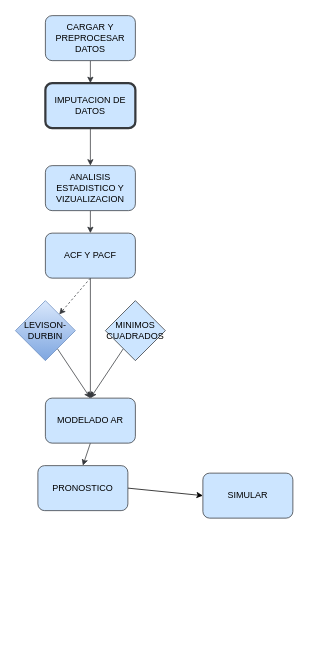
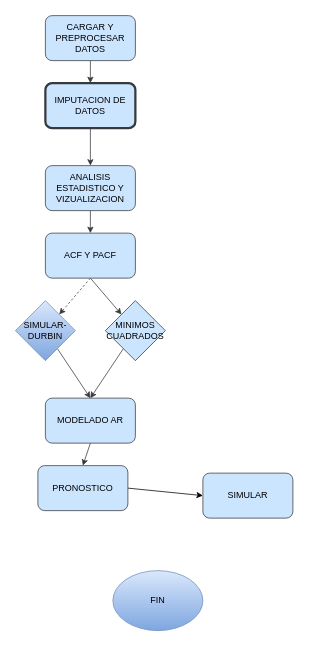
  <mxCell id="0" />
  <mxCell id="1" parent="0" />
  <mxCell id="2" value="" style="edgeStyle=none;html=1;fillColor=#cce5ff;strokeColor=#36393d;fontStyle=0" parent="1" source="3" target="7" edge="1"><mxGeometry relative="1" as="geometry" /></mxCell>
  <mxCell id="3" value="CARGAR Y PREPROCESAR DATOS" style="rounded=1;whiteSpace=wrap;html=1;fillColor=#cce5ff;strokeColor=#36393d;fontStyle=0" parent="1" vertex="1"><mxGeometry x="60" y="20" width="120" height="60" as="geometry" /></mxCell>
  <mxCell id="4" style="edgeStyle=none;html=1;entryX=0.5;entryY=0;entryDx=0;entryDy=0;fillColor=#cce5ff;strokeColor=#36393d;fontStyle=0" parent="1" source="5" target="10" edge="1"><mxGeometry relative="1" as="geometry" /></mxCell>
  <mxCell id="5" value="ANALISIS ESTADISTICO Y VIZUALIZACION" style="rounded=1;whiteSpace=wrap;html=1;fillColor=#cce5ff;strokeColor=#36393d;fontStyle=0" parent="1" vertex="1"><mxGeometry x="60" y="220" width="120" height="60" as="geometry" /></mxCell>
  <mxCell id="6" style="edgeStyle=none;html=1;exitX=0.5;exitY=1;exitDx=0;exitDy=0;fillColor=#cce5ff;strokeColor=#36393d;fontStyle=0" parent="1" source="7" target="5" edge="1"><mxGeometry relative="1" as="geometry" /></mxCell>
  <mxCell id="7" value="IMPUTACION DE DATOS" style="rounded=1;whiteSpace=wrap;html=1;strokeWidth=3;fillColor=#cce5ff;strokeColor=#36393d;fontStyle=0" parent="1" vertex="1"><mxGeometry x="60" y="110" width="120" height="60" as="geometry" /></mxCell>
  <mxCell id="8" style="edgeStyle=none;html=1;exitX=0.5;exitY=1;exitDx=0;exitDy=0;fillColor=#cce5ff;strokeColor=#36393d;fontStyle=0;dashed=1;" parent="1" source="10" target="12" edge="1"><mxGeometry relative="1" as="geometry" /></mxCell>
- <mxCell id="9" style="edgeStyle=none;html=1;exitX=0.5;exitY=1;exitDx=0;exitDy=0;fillColor=#cce5ff;strokeColor=#36393d;fontStyle=0;" parent="1" source="10" target="16" edge="1"><mxGeometry relative="1" as="geometry" /></mxCell>
+ <mxCell id="9" style="edgeStyle=none;html=1;exitX=0.5;exitY=1;exitDx=0;exitDy=0;fillColor=#cce5ff;strokeColor=#36393d;fontStyle=0" parent="1" source="10" target="14" edge="1"><mxGeometry relative="1" as="geometry" /></mxCell>
  <mxCell id="10" value="ACF Y PACF" style="rounded=1;whiteSpace=wrap;html=1;fillColor=#cce5ff;strokeColor=#36393d;fontStyle=0" parent="1" vertex="1"><mxGeometry x="60" y="310" width="120" height="60" as="geometry" /></mxCell>
  <mxCell id="11" style="edgeStyle=none;html=1;entryX=0.5;entryY=0;entryDx=0;entryDy=0;fillColor=#cce5ff;strokeColor=#36393d;fontStyle=0" parent="1" source="12" target="16" edge="1"><mxGeometry relative="1" as="geometry" /></mxCell>
- <mxCell id="12" value="LEVISON-DURBIN" style="rhombus;whiteSpace=wrap;html=1;fillColor=#dae8fc;gradientColor=#7ea6e0;strokeColor=#6c8ebf;" parent="1" vertex="1"><mxGeometry x="20" y="400" width="80" height="80" as="geometry" /></mxCell>
+ <mxCell id="12" value="SIMULAR-DURBIN" style="rhombus;whiteSpace=wrap;html=1;fillColor=#dae8fc;gradientColor=#7ea6e0;strokeColor=#6c8ebf;" parent="1" vertex="1"><mxGeometry x="20" y="400" width="80" height="80" as="geometry" /></mxCell>
  <mxCell id="13" style="edgeStyle=none;html=1;entryX=0.5;entryY=0;entryDx=0;entryDy=0;fillColor=#cce5ff;strokeColor=#36393d;fontStyle=0" parent="1" source="14" target="16" edge="1"><mxGeometry relative="1" as="geometry" /></mxCell>
  <mxCell id="14" value="MINIMOS&lt;div&gt;CUADRADOS&lt;/div&gt;" style="rhombus;whiteSpace=wrap;html=1;fillColor=#cce5ff;strokeColor=#36393d;fontStyle=0" parent="1" vertex="1"><mxGeometry x="140" y="400" width="80" height="80" as="geometry" /></mxCell>
  <mxCell id="15" style="edgeStyle=none;html=1;exitX=0.5;exitY=1;exitDx=0;exitDy=0;entryX=0.5;entryY=0;entryDx=0;entryDy=0;fillColor=#cce5ff;strokeColor=#36393d;fontStyle=0" parent="1" source="16" target="18" edge="1"><mxGeometry relative="1" as="geometry" /></mxCell>
  <mxCell id="16" value="MODELADO AR" style="rounded=1;whiteSpace=wrap;html=1;fillColor=#cce5ff;strokeColor=#36393d;fontStyle=0" parent="1" vertex="1"><mxGeometry x="60" y="530" width="120" height="60" as="geometry" /></mxCell>
  <mxCell id="17" style="edgeStyle=none;html=1;exitX=1;exitY=0.5;exitDx=0;exitDy=0;entryX=0;entryY=0.5;entryDx=0;entryDy=0;" edge="1" parent="1" source="18" target="20"><mxGeometry relative="1" as="geometry" /></mxCell>
  <mxCell id="18" value="PRONOSTICO" style="rounded=1;whiteSpace=wrap;html=1;fillColor=#cce5ff;strokeColor=#36393d;fontStyle=0" parent="1" vertex="1"><mxGeometry x="50" y="620" width="120" height="60" as="geometry" /></mxCell>
+ <mxCell id="19" value="FIN" style="ellipse;whiteSpace=wrap;html=1;fillColor=#dae8fc;gradientColor=#7ea6e0;strokeColor=#6c8ebf;" parent="1" vertex="1"><mxGeometry x="150" y="760" width="120" height="80" as="geometry" /></mxCell>
  <mxCell id="20" value="SIMULAR" style="rounded=1;whiteSpace=wrap;html=1;fillColor=#cce5ff;strokeColor=#36393d;fontStyle=0" vertex="1" parent="1"><mxGeometry x="270" y="630" width="120" height="60" as="geometry" /></mxCell>
